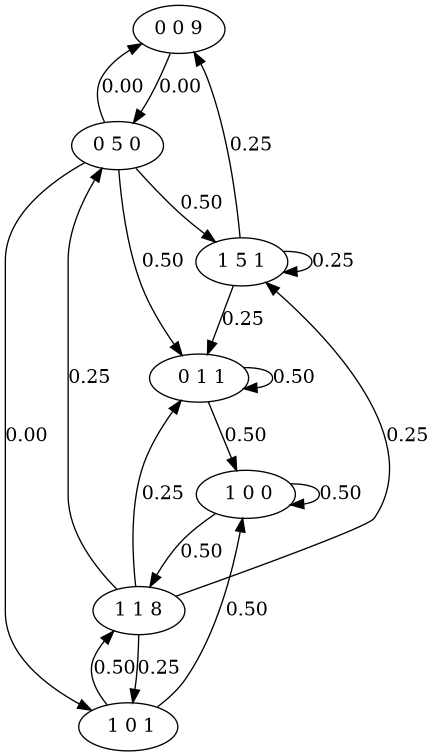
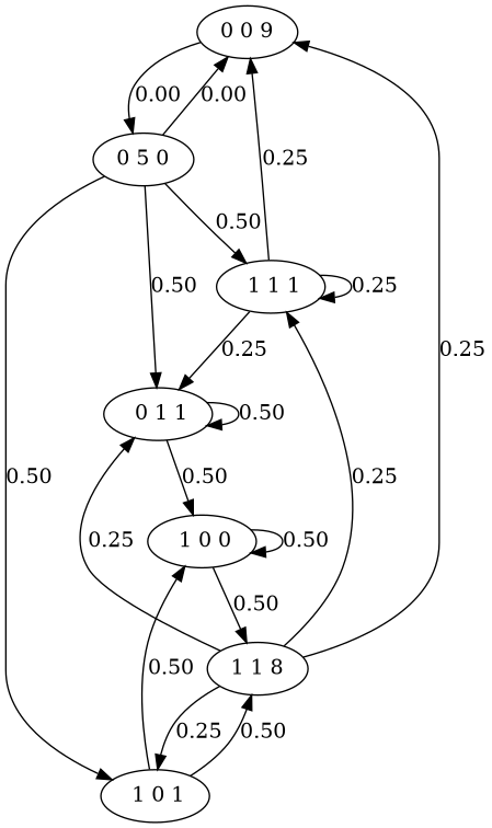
  digraph {
    n1 [label="0 0 9"]
    n2 [label="0 5 0"]
    n3 [label=" 0 1 1"]
    n4 [label=" 1 0 1"]
-   n5 [label="1 5 1"]
+   n5 [label=" 1 1 1"]
    n6 [label=" 1 0 0"]
    n7 [label="1 1 8"]
    n1 -> n2 [label=0.00]
    n2 -> n1 [label=0.00]
    n2 -> n3 [label=0.50]
-   n2 -> n4 [label=0.00]
+   n2 -> n4 [label=0.50]
    n2 -> n5 [label=0.50]
    n3 -> n3 [label=0.50]
    n3 -> n6 [label=0.50]
    n4 -> n6 [label=0.50]
    n4 -> n7 [label=0.50]
    n5 -> n1 [label=0.25]
    n5 -> n3 [label=0.25]
    n5 -> n5 [label=0.25]
    n6 -> n6 [label=0.50]
    n6 -> n7 [label=0.50]
-   n7 -> n2 [label=0.25]
+   n7 -> n1 [label=0.25]
    n7 -> n3 [label=0.25]
    n7 -> n4 [label=0.25]
    n7 -> n5 [label=0.25]
  }
